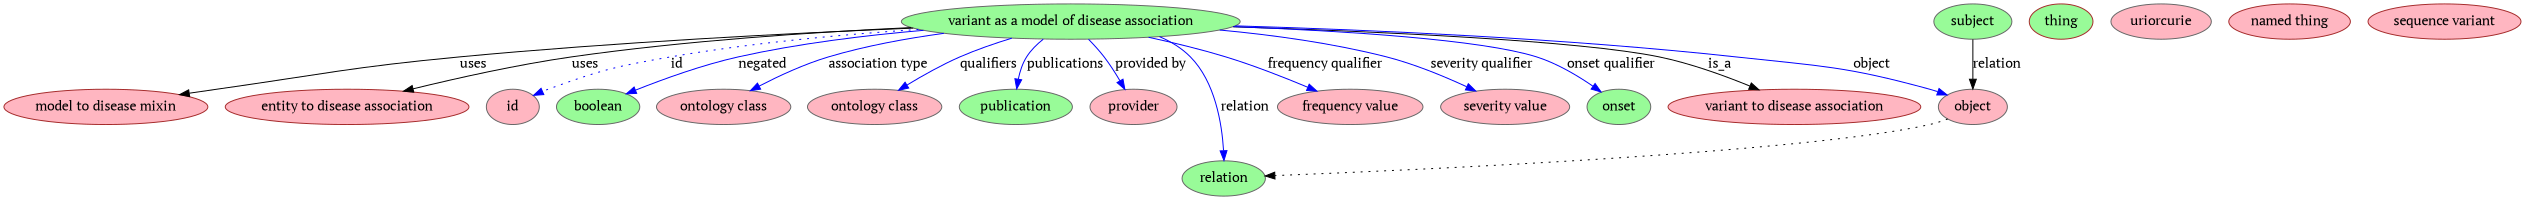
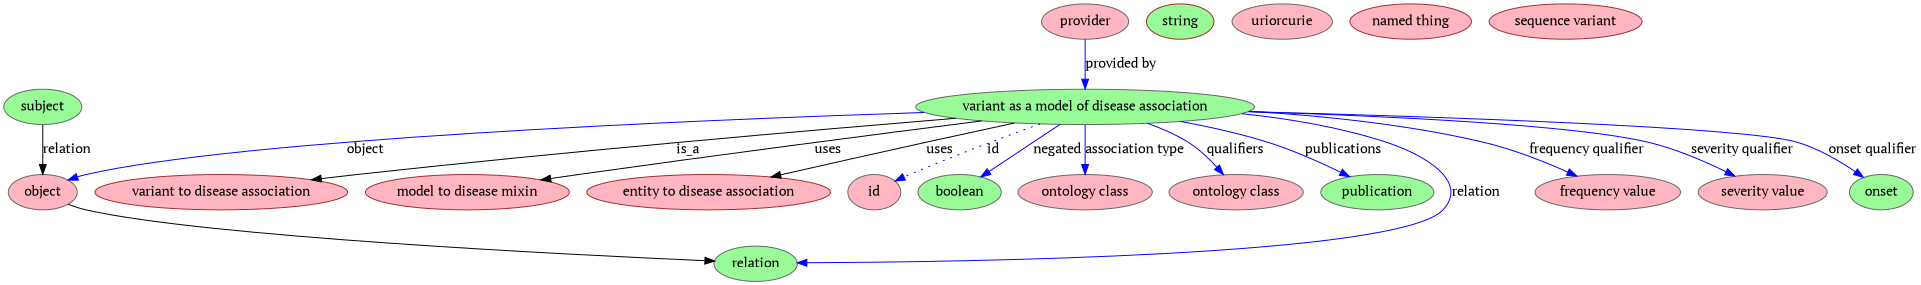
  digraph {
    fontname="PT Serif"
    node [color=gray40 fillcolor=lightpink fontname="PT Serif" style=filled]
    edge [fontname="PT Serif" color=blue style=solid]
    n1 [fillcolor=palegreen height=0.5 label="variant as a model of disease association" width=4.3149]
    "variant to disease association" [color=brown height=0.5 width=3.1594]
    "model to disease mixin" [color=brown height=0.5 width=2.5998]
    "entity to disease association" [color=brown height=0.5 width=3.0331]
    id [height=0.5 width=0.75]
    n6 [fillcolor=palegreen height=0.5 label=boolean width=1.0652]
    n7 [height=0.5 label="ontology class" width=1.7151]
    n8 [height=0.5 label="ontology class" width=1.7151]
    n9 [fillcolor=palegreen height=0.5 label=publication width=1.3902]
    n10 [height=0.5 label=provider width=1.1193]
    relation [fillcolor=palegreen height=0.5 width=1.0471]
    object [height=0.5 width=0.9027]
    n13 [height=0.5 label="frequency value" width=1.8776]
    n14 [height=0.5 label="severity value" width=1.661]
    n15 [fillcolor=palegreen height=0.5 label=onset width=0.81243]
    subject [fillcolor=palegreen height=0.5 width=0.99297]
-   n17 [color=brown fillcolor=palegreen height=0.5 label=thing width=0.84854]
+   n17 [color=brown fillcolor=palegreen height=0.5 label=string width=0.84854]
    n18 [height=0.5 label=uriorcurie width=1.2638]
    n19 [color=brown height=0.5 label="named thing" width=1.5346]
    n20 [color=brown height=0.5 label="sequence variant" width=1.9318]
    n1 -> "variant to disease association" [label=is_a color="" style=""]
    n1 -> "model to disease mixin" [label=uses color="" style=""]
    n1 -> "entity to disease association" [label=uses color="" style=""]
    n1 -> id [label=id style=dotted]
    n1 -> n6 [label=negated]
    n1 -> n7 [label="association type"]
    n1 -> n8 [label=qualifiers]
    n1 -> n9 [label=publications]
-   n1 -> n10 [label="provided by"]
+   n10 -> n1 [label="provided by"]
    n1 -> relation [label=relation]
    n1 -> object [label=object]
    n1 -> n13 [label="frequency qualifier"]
    n1 -> n14 [label="severity qualifier"]
    n1 -> n15 [label="onset qualifier"]
-   object -> relation [style=dotted color=""]
+   object -> relation [color=""]
    subject -> object [label=relation color="" style=""]
  }
